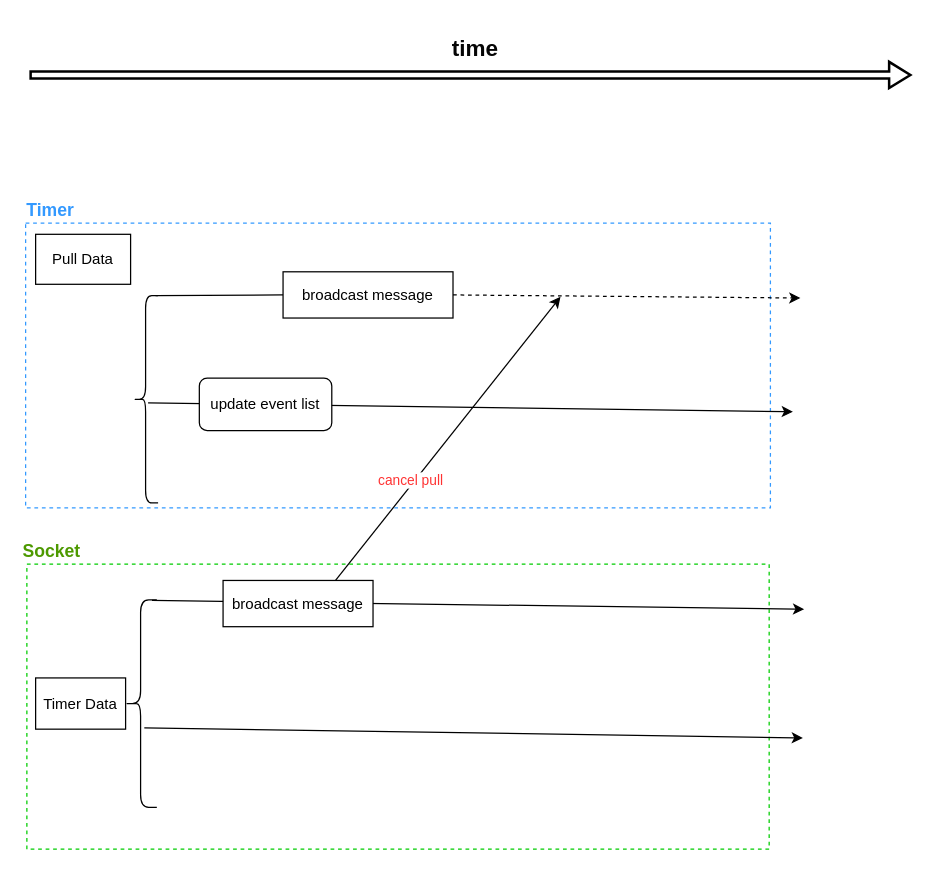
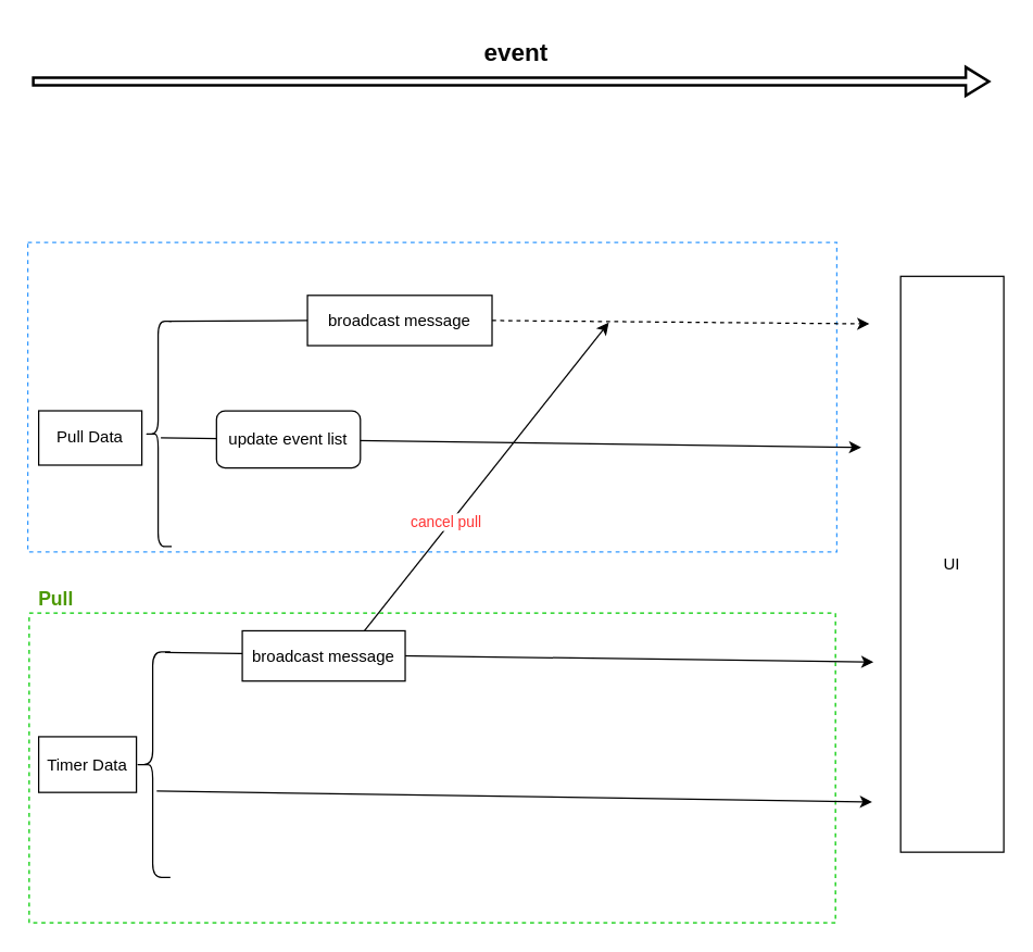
  <mxCell id="0" />
  <mxCell id="1" parent="0" />
+ <mxCell id="2" value="UI" style="rounded=0;whiteSpace=wrap;html=1;" vertex="1" parent="1"><mxGeometry x="663" y="203" width="76" height="424" as="geometry" /></mxCell>
  <mxCell id="3" value="" style="verticalLabelPosition=bottom;verticalAlign=top;html=1;strokeWidth=2;shape=mxgraph.arrows2.arrow;dy=0.74;dx=17;notch=0;" vertex="1" parent="1"><mxGeometry x="24" y="49" width="704" height="21" as="geometry" /></mxCell>
- <mxCell id="4" value="&lt;h2&gt;&lt;font color=&quot;#050505&quot;&gt;time&lt;/font&gt;&lt;/h2&gt;" style="text;html=1;strokeColor=none;fillColor=none;align=center;verticalAlign=middle;whiteSpace=wrap;rounded=0;fontColor=#FF3333;" vertex="1" parent="1"><mxGeometry x="341" y="20" width="78" height="38" as="geometry" /></mxCell>
+ <mxCell id="4" value="&lt;h2&gt;&lt;font color=&quot;#050505&quot;&gt;event&lt;/font&gt;&lt;/h2&gt;" style="text;html=1;strokeColor=none;fillColor=none;align=center;verticalAlign=middle;whiteSpace=wrap;rounded=0;fontColor=#FF3333;" vertex="1" parent="1"><mxGeometry x="341" y="20" width="78" height="38" as="geometry" /></mxCell>
  <mxCell id="5" value="" style="group" vertex="1" connectable="0" parent="1"><mxGeometry x="20" y="158" width="620" height="248" as="geometry" /></mxCell>
  <mxCell id="6" value="" style="rounded=0;whiteSpace=wrap;html=1;fontColor=#FF3333;dashed=1;strokeColor=#3399FF;" vertex="1" parent="5"><mxGeometry y="20" width="596" height="228" as="geometry" /></mxCell>
- <mxCell id="7" value="Pull Data" style="rounded=0;whiteSpace=wrap;html=1;" vertex="1" parent="5"><mxGeometry x="8" y="29" width="76" height="40" as="geometry" /></mxCell>
+ <mxCell id="7" value="Pull Data" style="rounded=0;whiteSpace=wrap;html=1;" vertex="1" parent="5"><mxGeometry x="8" y="144" width="76" height="40" as="geometry" /></mxCell>
  <mxCell id="8" value="" style="shape=curlyBracket;whiteSpace=wrap;html=1;rounded=1;" vertex="1" parent="5"><mxGeometry x="86" y="78" width="20" height="166" as="geometry" /></mxCell>
  <mxCell id="9" value="broadcast message" style="rounded=0;whiteSpace=wrap;html=1;" vertex="1" parent="5"><mxGeometry x="206" y="59" width="136" height="37" as="geometry" /></mxCell>
  <mxCell id="10" value="" style="endArrow=classic;html=1;dashed=1;exitX=1;exitY=0.5;exitDx=0;exitDy=0;" edge="1" parent="5" source="9"><mxGeometry width="50" height="50" relative="1" as="geometry"><mxPoint x="384" y="80" as="sourcePoint" /><mxPoint x="620" y="80" as="targetPoint" /></mxGeometry></mxCell>
  <mxCell id="11" value="" style="endArrow=none;html=1;entryX=0;entryY=0.5;entryDx=0;entryDy=0;" edge="1" parent="5" target="9"><mxGeometry width="50" height="50" relative="1" as="geometry"><mxPoint x="104" y="78" as="sourcePoint" /><mxPoint x="220" y="66" as="targetPoint" /></mxGeometry></mxCell>
  <mxCell id="12" value="" style="endArrow=classic;html=1;fontColor=#FF3333;exitX=0.6;exitY=0.518;exitDx=0;exitDy=0;exitPerimeter=0;" edge="1" parent="5" source="8"><mxGeometry width="50" height="50" relative="1" as="geometry"><mxPoint x="361" y="281" as="sourcePoint" /><mxPoint x="614" y="171" as="targetPoint" /></mxGeometry></mxCell>
  <mxCell id="13" value="&lt;font color=&quot;#000000&quot;&gt;update event list&lt;/font&gt;" style="whiteSpace=wrap;html=1;fontColor=#FF3333;rounded=1;" vertex="1" parent="5"><mxGeometry x="139" y="144" width="106" height="42" as="geometry" /></mxCell>
- <mxCell id="14" value="&lt;h3&gt;&lt;font color=&quot;#3399ff&quot;&gt;Timer&lt;/font&gt;&lt;/h3&gt;" style="text;html=1;strokeColor=none;fillColor=none;align=center;verticalAlign=middle;whiteSpace=wrap;rounded=0;dashed=1;fontColor=#FF3333;" vertex="1" parent="5"><mxGeometry width="40" height="20" as="geometry" /></mxCell>
  <mxCell id="15" value="" style="group" vertex="1" connectable="0" parent="1"><mxGeometry x="21" y="431" width="622" height="248" as="geometry" /></mxCell>
  <mxCell id="16" value="" style="group" vertex="1" connectable="0" parent="15"><mxGeometry y="20" width="622" height="228" as="geometry" /></mxCell>
  <mxCell id="17" value="" style="rounded=0;whiteSpace=wrap;html=1;fontColor=#FF3333;dashed=1;strokeColor=#00CC00;" vertex="1" parent="16"><mxGeometry width="594" height="228" as="geometry" /></mxCell>
  <mxCell id="18" value="" style="endArrow=classic;html=1;exitX=0.85;exitY=0.003;exitDx=0;exitDy=0;exitPerimeter=0;" edge="1" parent="16" source="20"><mxGeometry width="50" height="50" relative="1" as="geometry"><mxPoint x="360" y="54" as="sourcePoint" /><mxPoint x="622" y="36" as="targetPoint" /></mxGeometry></mxCell>
  <mxCell id="19" value="Timer Data" style="rounded=0;whiteSpace=wrap;html=1;" vertex="1" parent="16"><mxGeometry x="7" y="91" width="72" height="41" as="geometry" /></mxCell>
  <mxCell id="20" value="" style="shape=curlyBracket;whiteSpace=wrap;html=1;rounded=1;" vertex="1" parent="16"><mxGeometry x="78" y="28.5" width="26" height="166" as="geometry" /></mxCell>
  <mxCell id="21" value="broadcast message" style="rounded=0;whiteSpace=wrap;html=1;" vertex="1" parent="16"><mxGeometry x="157" y="13" width="120" height="37" as="geometry" /></mxCell>
  <mxCell id="22" value="" style="endArrow=classic;html=1;fontColor=#FF3333;exitX=0.615;exitY=0.617;exitDx=0;exitDy=0;exitPerimeter=0;" edge="1" parent="16" source="20"><mxGeometry width="50" height="50" relative="1" as="geometry"><mxPoint x="105" y="131.998" as="sourcePoint" /><mxPoint x="621" y="139.01" as="targetPoint" /></mxGeometry></mxCell>
- <mxCell id="23" value="&lt;h3&gt;&lt;font color=&quot;#4d9900&quot;&gt;Socket&lt;/font&gt;&lt;/h3&gt;" style="text;html=1;strokeColor=none;fillColor=none;align=center;verticalAlign=middle;whiteSpace=wrap;rounded=0;dashed=1;fontColor=#FF3333;" vertex="1" parent="15"><mxGeometry width="40" height="20" as="geometry" /></mxCell>
+ <mxCell id="23" value="&lt;h3&gt;&lt;font color=&quot;#4d9900&quot;&gt;Pull&lt;/font&gt;&lt;/h3&gt;" style="text;html=1;strokeColor=none;fillColor=none;align=center;verticalAlign=middle;whiteSpace=wrap;rounded=0;dashed=1;fontColor=#FF3333;" vertex="1" parent="15"><mxGeometry width="40" height="20" as="geometry" /></mxCell>
  <mxCell id="24" value="" style="endArrow=classic;html=1;exitX=0.75;exitY=0;exitDx=0;exitDy=0;" edge="1" parent="1" source="21"><mxGeometry relative="1" as="geometry"><mxPoint x="337" y="306" as="sourcePoint" /><mxPoint x="448" y="237" as="targetPoint" /><Array as="points" /></mxGeometry></mxCell>
  <mxCell id="25" value="cancel pull" style="edgeLabel;resizable=0;html=1;align=center;verticalAlign=middle;fontColor=#FF3333;" connectable="0" vertex="1" parent="24"><mxGeometry relative="1" as="geometry"><mxPoint x="-31" y="33" as="offset" /></mxGeometry></mxCell>
